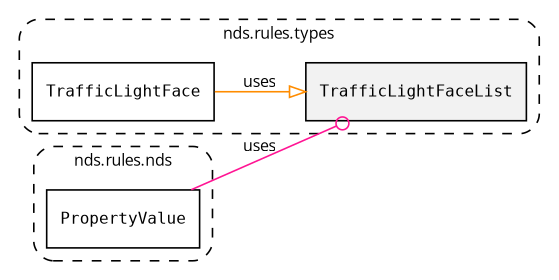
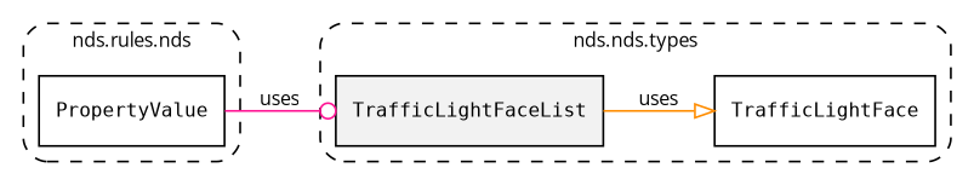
  digraph {
    fontname="Open Sans"
    fontsize=10
    rankdir=LR
    node [fontname="Open Sans" fontsize=10 shape=box]
    edge [fontname="Open Sans" fontsize=10]
    n1 [fillcolor="#0000000D" label=<<font face="monospace"><table align="center" border="0" cellspacing="0" cellpadding="0"><tr><td href="../../../content/packages/nds.rules.types.html#Structure-TrafficLightFaceList" title="Structure defined in nds.rules.types">TrafficLightFaceList</td></tr></table></font>> style=filled]
    n2 [label=<<font face="monospace"><table align="center" border="0" cellspacing="0" cellpadding="0"><tr><td href="../../../content/packages/nds.rules.types.html#Structure-TrafficLightFace" title="Structure defined in nds.rules.types">TrafficLightFace</td></tr></table></font>>]
    n3 [label=<<font face="monospace"><table align="center" border="0" cellspacing="0" cellpadding="0"><tr><td href="../../../content/packages/nds.rules.properties.html#Choice-PropertyValue" title="Choice defined in nds.rules.properties">PropertyValue</td></tr></table></font>>]
    subgraph cluster_1 {
-     label="nds.rules.types"
+     label="nds.nds.types"
      style="dashed, rounded"
      n1
      n2
    }
    subgraph cluster_2 {
      label="nds.rules.nds"
      style="dashed, rounded"
      n3
    }
-   n2 -> n1 [arrowhead=onormal color=darkorange label=uses]
+   n1 -> n2 [arrowhead=onormal color=darkorange label=uses]
    n3 -> n1 [arrowhead=odot color=deeppink label=uses]
  }
